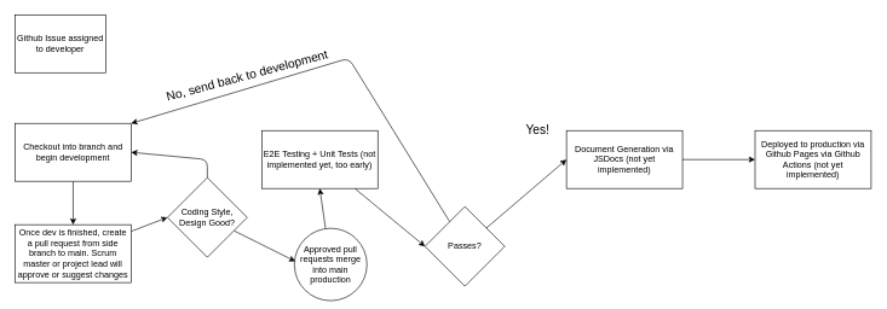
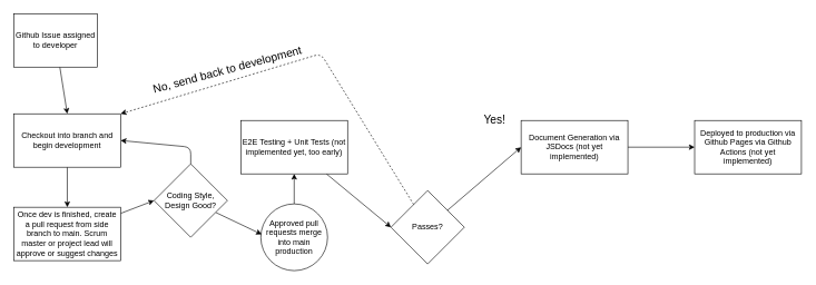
  <mxCell id="0" />
  <mxCell id="1" parent="0" />
+ <mxCell id="2" style="edgeStyle=none;html=1;entryX=0.5;entryY=0;entryDx=0;entryDy=0;" edge="1" parent="1" source="3" target="5"><mxGeometry relative="1" as="geometry"><mxPoint x="100" y="180" as="targetPoint" /></mxGeometry></mxCell>
  <mxCell id="3" value="Github Issue assigned to developer" style="whiteSpace=wrap;html=1;" vertex="1" parent="1"><mxGeometry x="20" y="20" width="125" height="80" as="geometry" /></mxCell>
  <mxCell id="4" style="edgeStyle=none;html=1;entryX=0.5;entryY=0;entryDx=0;entryDy=0;" edge="1" parent="1" source="5" target="7"><mxGeometry relative="1" as="geometry" /></mxCell>
  <mxCell id="5" value="Checkout into branch and begin development" style="whiteSpace=wrap;html=1;" vertex="1" parent="1"><mxGeometry x="20" y="170" width="160" height="80" as="geometry" /></mxCell>
  <mxCell id="6" style="edgeStyle=none;html=1;entryX=0;entryY=0.5;entryDx=0;entryDy=0;" edge="1" parent="1" source="7" target="12"><mxGeometry relative="1" as="geometry" /></mxCell>
  <mxCell id="7" value="Once dev is finished, create a pull request from side branch to main. Scrum master or project lead will approve or suggest changes" style="whiteSpace=wrap;html=1;" vertex="1" parent="1"><mxGeometry x="20" y="310" width="160" height="80" as="geometry" /></mxCell>
  <mxCell id="8" style="edgeStyle=none;html=1;entryX=0.5;entryY=1;entryDx=0;entryDy=0;fontSize=22;" edge="1" parent="1" source="9" target="14"><mxGeometry relative="1" as="geometry" /></mxCell>
- <mxCell id="9" value="Approved pull requests merge into main production" style="ellipse;whiteSpace=wrap;html=1;" vertex="1" parent="1"><mxGeometry x="405" y="315" width="100" height="100" as="geometry" /></mxCell>
+ <mxCell id="9" value="Approved pull requests merge into main production" style="ellipse;whiteSpace=wrap;html=1;" vertex="1" parent="1"><mxGeometry x="390" y="305" width="100" height="100" as="geometry" /></mxCell>
  <mxCell id="10" style="edgeStyle=none;html=1;entryX=1;entryY=0.5;entryDx=0;entryDy=0;" edge="1" parent="1" source="12" target="5"><mxGeometry relative="1" as="geometry"><Array as="points"><mxPoint x="285" y="220" /></Array></mxGeometry></mxCell>
  <mxCell id="11" style="edgeStyle=none;html=1;entryX=0.013;entryY=0.456;entryDx=0;entryDy=0;entryPerimeter=0;" edge="1" parent="1" source="12" target="9"><mxGeometry relative="1" as="geometry" /></mxCell>
  <mxCell id="12" value="Coding Style, Design Good?" style="rhombus;whiteSpace=wrap;html=1;" vertex="1" parent="1"><mxGeometry x="230" y="245" width="110" height="110" as="geometry" /></mxCell>
  <mxCell id="13" style="edgeStyle=none;html=1;entryX=0;entryY=0.5;entryDx=0;entryDy=0;fontSize=22;" edge="1" parent="1" source="14" target="17"><mxGeometry relative="1" as="geometry" /></mxCell>
  <mxCell id="14" value="E2E Testing + Unit Tests (not implemented yet, too early)" style="whiteSpace=wrap;html=1;" vertex="1" parent="1"><mxGeometry x="360" y="180" width="160" height="80" as="geometry" /></mxCell>
  <mxCell id="15" style="edgeStyle=none;html=1;fontSize=22;entryX=0;entryY=0.5;entryDx=0;entryDy=0;" edge="1" parent="1" source="17" target="21"><mxGeometry relative="1" as="geometry"><mxPoint x="800" y="220" as="targetPoint" /></mxGeometry></mxCell>
- <mxCell id="16" style="edgeStyle=none;html=1;entryX=1;entryY=0;entryDx=0;entryDy=0;fontSize=17;" edge="1" parent="1" source="17" target="5"><mxGeometry relative="1" as="geometry"><Array as="points"><mxPoint x="480" y="80" /></Array></mxGeometry></mxCell>
+ <mxCell id="16" style="edgeStyle=none;html=1;entryX=1;entryY=0;entryDx=0;entryDy=0;fontSize=17;dashed=1;" edge="1" parent="1" source="17" target="5"><mxGeometry relative="1" as="geometry"><Array as="points"><mxPoint x="480" y="80" /></Array></mxGeometry></mxCell>
  <mxCell id="17" value="Passes?" style="rhombus;whiteSpace=wrap;html=1;" vertex="1" parent="1"><mxGeometry x="585" y="285" width="110" height="110" as="geometry" /></mxCell>
  <mxCell id="18" value="Yes!" style="text;html=1;resizable=0;autosize=1;align=center;verticalAlign=middle;points=[];fillColor=none;strokeColor=none;rounded=0;fontSize=17;" vertex="1" parent="1"><mxGeometry x="715" y="165" width="50" height="30" as="geometry" /></mxCell>
  <mxCell id="19" value="No, send back to development" style="text;html=1;resizable=0;autosize=1;align=center;verticalAlign=middle;points=[];fillColor=none;strokeColor=none;rounded=0;fontSize=17;rotation=-15;" vertex="1" parent="1"><mxGeometry x="215" y="90" width="250" height="30" as="geometry" /></mxCell>
  <mxCell id="20" style="edgeStyle=none;html=1;entryX=0;entryY=0.5;entryDx=0;entryDy=0;fontSize=17;" edge="1" parent="1" source="21" target="22"><mxGeometry relative="1" as="geometry" /></mxCell>
  <mxCell id="21" value="Document Generation via JSDocs (not yet implemented)" style="whiteSpace=wrap;html=1;" vertex="1" parent="1"><mxGeometry x="780" y="180" width="160" height="80" as="geometry" /></mxCell>
  <mxCell id="22" value="Deployed to production via Github Pages via Github Actions (not yet implemented)" style="whiteSpace=wrap;html=1;" vertex="1" parent="1"><mxGeometry x="1040" y="180" width="160" height="80" as="geometry" /></mxCell>
